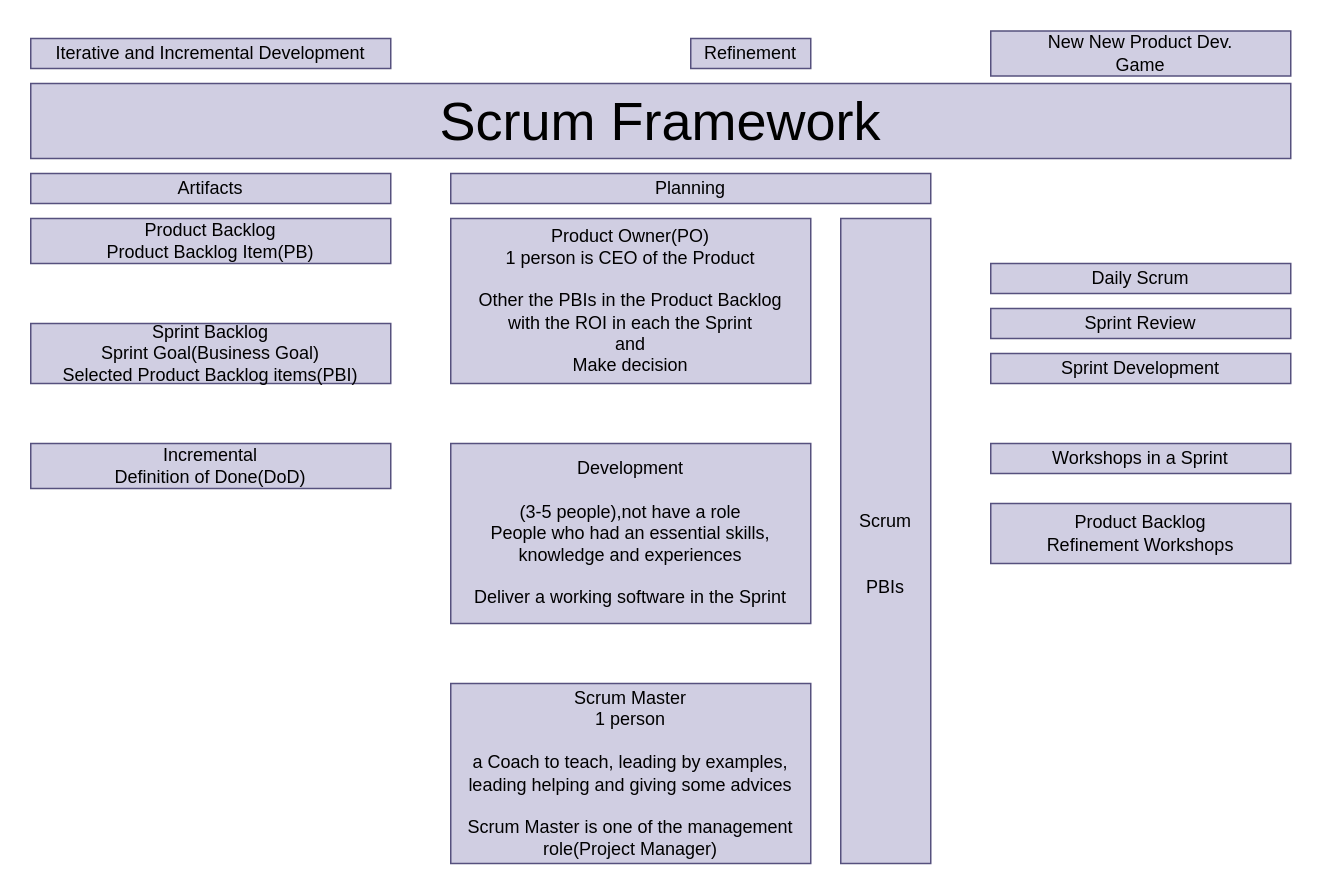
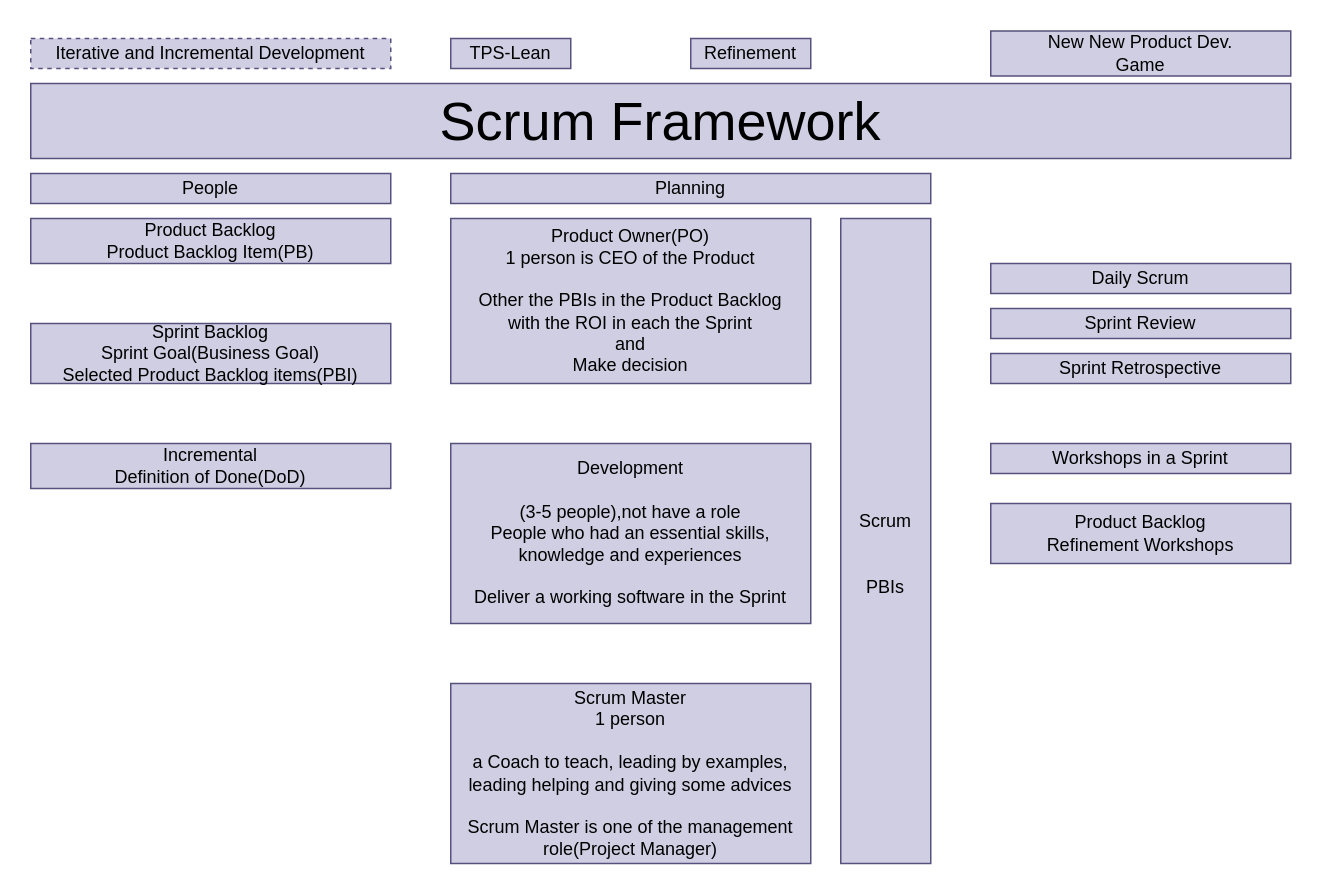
  <mxCell id="0" />
  <mxCell id="1" parent="0" />
- <mxCell id="2" value="Iterative and Incremental Development" style="rounded=0;whiteSpace=wrap;html=1;align=center;fillColor=#d0cee2;strokeColor=#56517e;" vertex="1" parent="1"><mxGeometry x="20" y="25" width="240" height="20" as="geometry" /></mxCell>
+ <mxCell id="2" value="Iterative and Incremental Development" style="rounded=0;whiteSpace=wrap;html=1;align=center;fillColor=#d0cee2;strokeColor=#56517e;dashed=1;" vertex="1" parent="1"><mxGeometry x="20" y="25" width="240" height="20" as="geometry" /></mxCell>
+ <mxCell id="3" value="TPS-Lean" style="rounded=0;whiteSpace=wrap;html=1;align=center;fillColor=#d0cee2;strokeColor=#56517e;" vertex="1" parent="1"><mxGeometry x="300" y="25" width="80" height="20" as="geometry" /></mxCell>
  <mxCell id="4" value="Refinement" style="rounded=0;whiteSpace=wrap;html=1;align=center;fillColor=#d0cee2;strokeColor=#56517e;" vertex="1" parent="1"><mxGeometry x="460" y="25" width="80" height="20" as="geometry" /></mxCell>
  <mxCell id="5" value="New New Product Dev.&lt;br&gt;Game" style="rounded=0;whiteSpace=wrap;html=1;align=center;fillColor=#d0cee2;strokeColor=#56517e;" vertex="1" parent="1"><mxGeometry x="660" y="20" width="200" height="30" as="geometry" /></mxCell>
  <mxCell id="6" value="&lt;font style=&quot;font-size: 36px&quot;&gt;Scrum Framework&lt;/font&gt;" style="rounded=0;whiteSpace=wrap;html=1;align=center;fillColor=#d0cee2;strokeColor=#56517e;" vertex="1" parent="1"><mxGeometry x="20" y="55" width="840" height="50" as="geometry" /></mxCell>
- <mxCell id="7" value="Artifacts" style="rounded=0;whiteSpace=wrap;html=1;align=center;fillColor=#d0cee2;strokeColor=#56517e;" vertex="1" parent="1"><mxGeometry x="20" y="115" width="240" height="20" as="geometry" /></mxCell>
+ <mxCell id="7" value="People" style="rounded=0;whiteSpace=wrap;html=1;align=center;fillColor=#d0cee2;strokeColor=#56517e;" vertex="1" parent="1"><mxGeometry x="20" y="115" width="240" height="20" as="geometry" /></mxCell>
  <mxCell id="8" value="Planning" style="rounded=0;whiteSpace=wrap;html=1;align=center;fillColor=#d0cee2;strokeColor=#56517e;" vertex="1" parent="1"><mxGeometry x="300" y="115" width="320" height="20" as="geometry" /></mxCell>
  <mxCell id="9" value="Product Backlog&lt;br&gt;Product Backlog Item(PB)&lt;span style=&quot;color: rgba(0 , 0 , 0 , 0) ; font-family: monospace ; font-size: 0px&quot;&gt;%3CmxGraphModel%3E%3Croot%3E%3CmxCell%20id%3D%220%22%2F%3E%3CmxCell%20id%3D%221%22%20parent%3D%220%22%2F%3E%3CmxCell%20id%3D%222%22%20value%3D%22New%20New%20Product%20Dev.%26lt%3Bbr%26gt%3BGame%22%20style%3D%22rounded%3D0%3BwhiteSpace%3Dwrap%3Bhtml%3D1%3Balign%3Dcenter%3BfillColor%3D%23d0cee2%3BstrokeColor%3D%2356517e%3B%22%20vertex%3D%221%22%20parent%3D%221%22%3E%3CmxGeometry%20x%3D%22640%22%20y%3D%2245%22%20width%3D%22200%22%20height%3D%2230%22%20as%3D%22geometry%22%2F%3E%3C%2FmxCell%3E%3C%2Froot%3E%3C%2FmxGraphModel%3E&lt;/span&gt;" style="rounded=0;whiteSpace=wrap;html=1;align=center;fillColor=#d0cee2;strokeColor=#56517e;" vertex="1" parent="1"><mxGeometry x="20" y="145" width="240" height="30" as="geometry" /></mxCell>
  <mxCell id="10" value="Product Owner(PO)&lt;br&gt;1 person is CEO of the Product&lt;br&gt;&lt;br&gt;Other the PBIs in the Product Backlog&lt;br&gt;with the ROI in each the Sprint&lt;br&gt;and&lt;br&gt;Make decision" style="rounded=0;whiteSpace=wrap;html=1;align=center;fillColor=#d0cee2;strokeColor=#56517e;" vertex="1" parent="1"><mxGeometry x="300" y="145" width="240" height="110" as="geometry" /></mxCell>
  <mxCell id="11" value="Sprint Backlog&lt;br&gt;Sprint Goal(Business Goal)&lt;br&gt;Selected Product Backlog items(PBI)" style="rounded=0;whiteSpace=wrap;html=1;align=center;fillColor=#d0cee2;strokeColor=#56517e;" vertex="1" parent="1"><mxGeometry x="20" y="215" width="240" height="40" as="geometry" /></mxCell>
  <mxCell id="12" value="Incremental&lt;br&gt;Definition of Done(DoD)" style="rounded=0;whiteSpace=wrap;html=1;align=center;fillColor=#d0cee2;strokeColor=#56517e;" vertex="1" parent="1"><mxGeometry x="20" y="295" width="240" height="30" as="geometry" /></mxCell>
  <mxCell id="13" value="Development&lt;br&gt;&lt;br&gt;(3-5 people),not have a role&lt;br&gt;People who had an essential skills,&lt;br&gt;knowledge and experiences&lt;br&gt;&lt;br&gt;Deliver a working software in the Sprint" style="rounded=0;whiteSpace=wrap;html=1;align=center;fillColor=#d0cee2;strokeColor=#56517e;" vertex="1" parent="1"><mxGeometry x="300" y="295" width="240" height="120" as="geometry" /></mxCell>
  <mxCell id="14" value="Scrum Master&lt;br&gt;1 person&lt;br&gt;&lt;br&gt;a Coach to teach, leading by examples, leading helping and giving some advices&lt;br&gt;&lt;br&gt;Scrum Master is one of the management role(Project Manager)" style="rounded=0;whiteSpace=wrap;html=1;align=center;fillColor=#d0cee2;strokeColor=#56517e;" vertex="1" parent="1"><mxGeometry x="300" y="455" width="240" height="120" as="geometry" /></mxCell>
  <mxCell id="15" value="&lt;font style=&quot;font-size: 12px&quot;&gt;Scrum&lt;br&gt;PBIs&lt;br&gt;&lt;/font&gt;" style="rounded=0;whiteSpace=wrap;html=1;fontSize=36;align=center;fillColor=#d0cee2;strokeColor=#56517e;" vertex="1" parent="1"><mxGeometry x="560" y="145" width="60" height="430" as="geometry" /></mxCell>
  <mxCell id="16" value="Daily Scrum" style="rounded=0;whiteSpace=wrap;html=1;align=center;fillColor=#d0cee2;strokeColor=#56517e;" vertex="1" parent="1"><mxGeometry x="660" y="175" width="200" height="20" as="geometry" /></mxCell>
  <mxCell id="17" value="Sprint Review&lt;span style=&quot;color: rgba(0 , 0 , 0 , 0) ; font-family: monospace ; font-size: 0px&quot;&gt;%3CmxGraphModel%3E%3Croot%3E%3CmxCell%20id%3D%220%22%2F%3E%3CmxCell%20id%3D%221%22%20parent%3D%220%22%2F%3E%3CmxCell%20id%3D%222%22%20value%3D%22Daily%20Scrum%22%20style%3D%22rounded%3D0%3BwhiteSpace%3Dwrap%3Bhtml%3D1%3Balign%3Dcenter%3BfillColor%3D%23d0cee2%3BstrokeColor%3D%2356517e%3B%22%20vertex%3D%221%22%20parent%3D%221%22%3E%3CmxGeometry%20x%3D%22720%22%20y%3D%22200%22%20width%3D%22200%22%20height%3D%2220%22%20as%3D%22geometry%22%2F%3E%3C%2FmxCell%3E%3C%2Froot%3E%3C%2FmxGraphModel%3E&lt;/span&gt;" style="rounded=0;whiteSpace=wrap;html=1;align=center;fillColor=#d0cee2;strokeColor=#56517e;" vertex="1" parent="1"><mxGeometry x="660" y="205" width="200" height="20" as="geometry" /></mxCell>
- <mxCell id="18" value="Sprint Development" style="rounded=0;whiteSpace=wrap;html=1;align=center;fillColor=#d0cee2;strokeColor=#56517e;" vertex="1" parent="1"><mxGeometry x="660" y="235" width="200" height="20" as="geometry" /></mxCell>
+ <mxCell id="18" value="Sprint Retrospective" style="rounded=0;whiteSpace=wrap;html=1;align=center;fillColor=#d0cee2;strokeColor=#56517e;" vertex="1" parent="1"><mxGeometry x="660" y="235" width="200" height="20" as="geometry" /></mxCell>
  <mxCell id="19" value="Workshops in a Sprint" style="rounded=0;whiteSpace=wrap;html=1;align=center;fillColor=#d0cee2;strokeColor=#56517e;" vertex="1" parent="1"><mxGeometry x="660" y="295" width="200" height="20" as="geometry" /></mxCell>
  <mxCell id="20" value="Product Backlog&lt;br&gt;Refinement Workshops" style="rounded=0;whiteSpace=wrap;html=1;align=center;fillColor=#d0cee2;strokeColor=#56517e;" vertex="1" parent="1"><mxGeometry x="660" y="335" width="200" height="40" as="geometry" /></mxCell>
